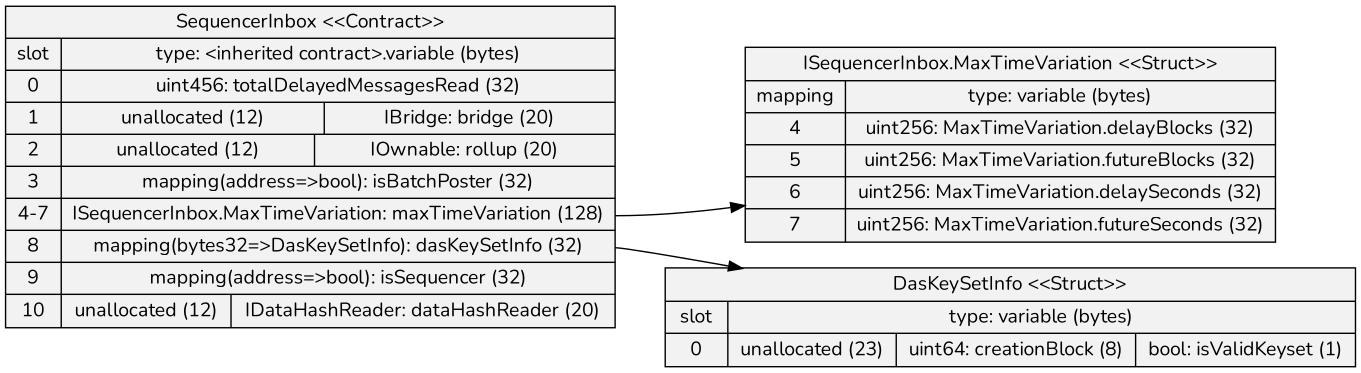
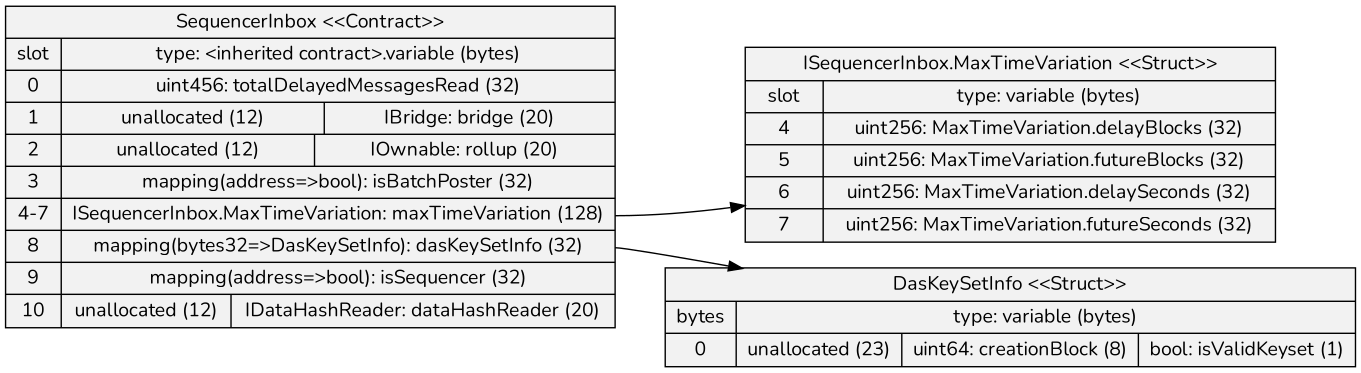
  digraph {
    arrowhead=open
    color=black
    fontname=Nunito
    rankdir=LR
    node [fillcolor=gray95 fontname=Nunito shape=record style=filled]
    edge [fontname=Nunito]
    n1 [label="SequencerInbox \<\<Contract\>\>\n | {{ slot| 0 | 1 | 2 | 3 | 4-7 | 8 | 9 | 10 } | { type: \<inherited contract\>.variable (bytes) | {  uint456: totalDelayedMessagesRead (32) } | {  unallocated (12)  |  IBridge: bridge (20) } | {  unallocated (12)  |  IOwnable: rollup (20) } | {  mapping\(address=\>bool\): isBatchPoster (32) } | { <9> ISequencerInbox.MaxTimeVariation: maxTimeVariation (128) } | { <12> mapping\(bytes32=\>DasKeySetInfo\): dasKeySetInfo (32) } | {  mapping\(address=\>bool\): isSequencer (32) } | {  unallocated (12)  |  IDataHashReader: dataHashReader (20) }}}"]
-   n2 [label="ISequencerInbox.MaxTimeVariation \<\<Struct\>\>\n | {{ mapping| 4 | 5 | 6 | 7 } | { type: variable (bytes) | {  uint256: MaxTimeVariation.delayBlocks (32) } | {  uint256: MaxTimeVariation.futureBlocks (32) } | {  uint256: MaxTimeVariation.delaySeconds (32) } | {  uint256: MaxTimeVariation.futureSeconds (32) }}}"]
-   n3 [label="DasKeySetInfo \<\<Struct\>\>\n | {{ slot| 0 } | { type: variable (bytes) | {  unallocated (23)  |  uint64: creationBlock (8)  |  bool: isValidKeyset (1) }}}"]
+   n2 [label="ISequencerInbox.MaxTimeVariation \<\<Struct\>\>\n | {{ slot| 4 | 5 | 6 | 7 } | { type: variable (bytes) | {  uint256: MaxTimeVariation.delayBlocks (32) } | {  uint256: MaxTimeVariation.futureBlocks (32) } | {  uint256: MaxTimeVariation.delaySeconds (32) } | {  uint256: MaxTimeVariation.futureSeconds (32) }}}"]
+   n3 [label="DasKeySetInfo \<\<Struct\>\>\n | {{ bytes| 0 } | { type: variable (bytes) | {  unallocated (23)  |  uint64: creationBlock (8)  |  bool: isValidKeyset (1) }}}"]
    n1 -> n2 [tailport=9]
    n1 -> n3 [tailport=12]
  }
